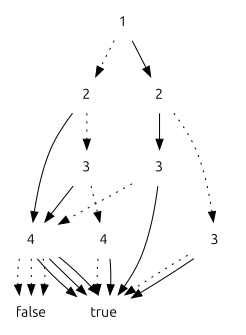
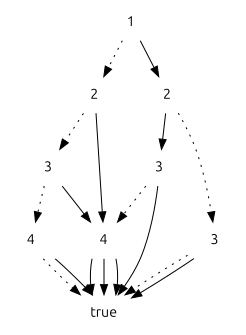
  digraph {
    fontname=Ubuntu
    node [shape=none fontname=Ubuntu]
    edge [shape=none style=dotted fontname=Ubuntu]
    n1 [label=1]
    n2 [label=2]
    n3 [label=2]
    n4 [label=3]
    n5 [label=4]
    n6 [label=4]
    n7 [label=true]
-   n8 [label=false]
    n9 [label=3]
    n10 [label=3]
    n1 -> n2
    n1 -> n3 [style=solid]
    n2 -> n4
    n2 -> n5 [style=solid]
    n3 -> n9
    n3 -> n10 [style=solid]
    n4 -> n5 [style=solid]
    n4 -> n6
    n5 -> n7 [style=solid]
    n5 -> n7 [style=solid]
    n5 -> n7 [style=solid]
-   n5 -> n8
-   n5 -> n8
-   n5 -> n8
    n6 -> n7
    n6 -> n7 [style=solid]
    n9 -> n7
    n9 -> n7 [style=solid]
    n10 -> n5
    n10 -> n7 [style=solid]
  }
